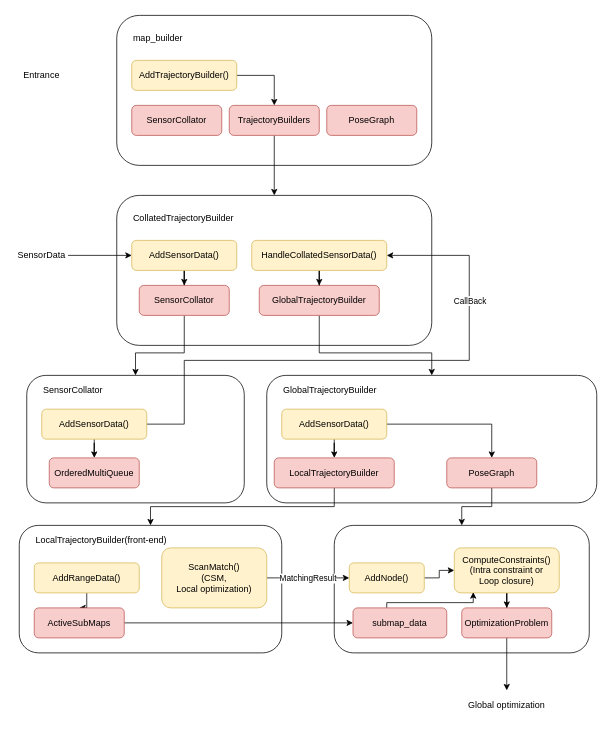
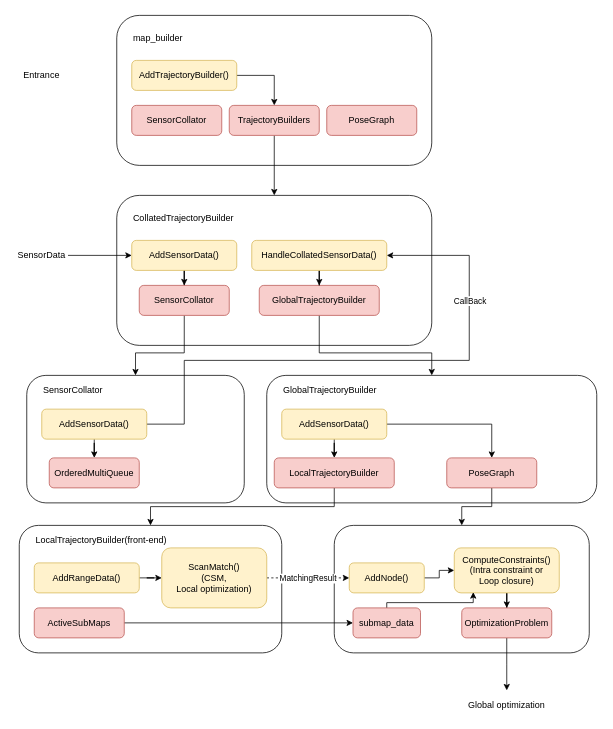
  <mxCell id="0" />
  <mxCell id="1" parent="0" />
  <mxCell id="2" value="" style="rounded=1;whiteSpace=wrap;html=1;align=left;horizontal=1;verticalAlign=top;" vertex="1" parent="1"><mxGeometry x="155" y="20" width="420" height="200" as="geometry" /></mxCell>
  <mxCell id="3" value="map_builder" style="text;html=1;strokeColor=none;fillColor=none;align=left;verticalAlign=middle;whiteSpace=wrap;rounded=0;" vertex="1" parent="1"><mxGeometry x="175" y="40" width="120" height="20" as="geometry" /></mxCell>
  <mxCell id="4" style="edgeStyle=orthogonalEdgeStyle;rounded=0;orthogonalLoop=1;jettySize=auto;html=1;" edge="1" parent="1" source="5" target="8"><mxGeometry relative="1" as="geometry"><Array as="points"><mxPoint x="365" y="100" /></Array></mxGeometry></mxCell>
  <mxCell id="5" value="AddTrajectoryBuilder()" style="rounded=1;whiteSpace=wrap;html=1;align=center;fillColor=#fff2cc;strokeColor=#d6b656;" vertex="1" parent="1"><mxGeometry x="175" y="80" width="140" height="40" as="geometry" /></mxCell>
  <mxCell id="6" value="SensorCollator" style="rounded=1;whiteSpace=wrap;html=1;align=center;fillColor=#f8cecc;strokeColor=#b85450;" vertex="1" parent="1"><mxGeometry x="175" y="140" width="120" height="40" as="geometry" /></mxCell>
  <mxCell id="7" style="edgeStyle=orthogonalEdgeStyle;rounded=0;orthogonalLoop=1;jettySize=auto;html=1;entryX=0.5;entryY=0;entryDx=0;entryDy=0;" edge="1" parent="1" source="8" target="10"><mxGeometry relative="1" as="geometry" /></mxCell>
  <mxCell id="8" value="TrajectoryBuilders" style="rounded=1;whiteSpace=wrap;html=1;align=center;fillColor=#f8cecc;strokeColor=#b85450;" vertex="1" parent="1"><mxGeometry x="305" y="140" width="120" height="40" as="geometry" /></mxCell>
  <mxCell id="9" value="PoseGraph" style="rounded=1;whiteSpace=wrap;html=1;align=center;fillColor=#f8cecc;strokeColor=#b85450;" vertex="1" parent="1"><mxGeometry x="435" y="140" width="120" height="40" as="geometry" /></mxCell>
  <mxCell id="10" value="" style="rounded=1;whiteSpace=wrap;html=1;align=left;horizontal=1;verticalAlign=top;" vertex="1" parent="1"><mxGeometry x="155" y="260" width="420" height="200" as="geometry" /></mxCell>
  <mxCell id="11" value="CollatedTrajectoryBuilder" style="text;html=1;strokeColor=none;fillColor=none;align=left;verticalAlign=middle;whiteSpace=wrap;rounded=0;" vertex="1" parent="1"><mxGeometry x="175" y="280" width="120" height="20" as="geometry" /></mxCell>
  <mxCell id="12" style="edgeStyle=orthogonalEdgeStyle;rounded=0;orthogonalLoop=1;jettySize=auto;html=1;entryX=0.5;entryY=0;entryDx=0;entryDy=0;" edge="1" parent="1" source="13" target="15"><mxGeometry relative="1" as="geometry" /></mxCell>
  <mxCell id="13" value="AddSensorData()" style="rounded=1;whiteSpace=wrap;html=1;align=center;fillColor=#fff2cc;strokeColor=#d6b656;" vertex="1" parent="1"><mxGeometry x="175" y="320" width="140" height="40" as="geometry" /></mxCell>
  <mxCell id="14" style="edgeStyle=orthogonalEdgeStyle;rounded=0;orthogonalLoop=1;jettySize=auto;html=1;" edge="1" parent="1" source="15" target="21"><mxGeometry relative="1" as="geometry"><Array as="points"><mxPoint x="245" y="470" /><mxPoint x="180" y="470" /></Array></mxGeometry></mxCell>
  <mxCell id="15" value="SensorCollator" style="rounded=1;whiteSpace=wrap;html=1;align=center;fillColor=#f8cecc;strokeColor=#b85450;" vertex="1" parent="1"><mxGeometry x="185" y="380" width="120" height="40" as="geometry" /></mxCell>
  <mxCell id="16" style="edgeStyle=orthogonalEdgeStyle;rounded=0;orthogonalLoop=1;jettySize=auto;html=1;" edge="1" parent="1" source="17" target="30"><mxGeometry relative="1" as="geometry"><Array as="points"><mxPoint x="425" y="470" /><mxPoint x="575" y="470" /></Array></mxGeometry></mxCell>
  <mxCell id="17" value="GlobalTrajectoryBuilder" style="rounded=1;whiteSpace=wrap;html=1;align=center;fillColor=#f8cecc;strokeColor=#b85450;" vertex="1" parent="1"><mxGeometry x="345" y="380" width="160" height="40" as="geometry" /></mxCell>
  <mxCell id="18" value="Entrance" style="text;html=1;strokeColor=none;fillColor=none;align=center;verticalAlign=middle;whiteSpace=wrap;rounded=0;" vertex="1" parent="1"><mxGeometry x="25" y="90" width="60" height="20" as="geometry" /></mxCell>
  <mxCell id="19" style="edgeStyle=orthogonalEdgeStyle;rounded=0;orthogonalLoop=1;jettySize=auto;html=1;entryX=0;entryY=0.5;entryDx=0;entryDy=0;" edge="1" parent="1" source="20" target="13"><mxGeometry relative="1" as="geometry" /></mxCell>
  <mxCell id="20" value="SensorData" style="text;html=1;strokeColor=none;fillColor=none;align=center;verticalAlign=middle;whiteSpace=wrap;rounded=0;" vertex="1" parent="1"><mxGeometry x="20" y="330" width="70" height="20" as="geometry" /></mxCell>
  <mxCell id="21" value="" style="rounded=1;whiteSpace=wrap;html=1;align=left;horizontal=1;verticalAlign=top;" vertex="1" parent="1"><mxGeometry x="35" y="500" width="290" height="170" as="geometry" /></mxCell>
  <mxCell id="22" value="SensorCollator" style="text;html=1;strokeColor=none;fillColor=none;align=left;verticalAlign=middle;whiteSpace=wrap;rounded=0;" vertex="1" parent="1"><mxGeometry x="55" y="510" width="120" height="20" as="geometry" /></mxCell>
  <mxCell id="23" value="OrderedMultiQueue" style="rounded=1;whiteSpace=wrap;html=1;align=center;fillColor=#f8cecc;strokeColor=#b85450;" vertex="1" parent="1"><mxGeometry x="65" y="610" width="120" height="40" as="geometry" /></mxCell>
  <mxCell id="24" style="edgeStyle=orthogonalEdgeStyle;rounded=0;orthogonalLoop=1;jettySize=auto;html=1;entryX=0.5;entryY=0;entryDx=0;entryDy=0;" edge="1" parent="1" source="27" target="23"><mxGeometry relative="1" as="geometry" /></mxCell>
  <mxCell id="25" style="edgeStyle=orthogonalEdgeStyle;rounded=0;orthogonalLoop=1;jettySize=auto;html=1;entryX=1;entryY=0.5;entryDx=0;entryDy=0;" edge="1" parent="1" source="27" target="29"><mxGeometry relative="1" as="geometry"><Array as="points"><mxPoint x="245" y="565" /><mxPoint x="245" y="480" /><mxPoint x="625" y="480" /><mxPoint x="625" y="340" /></Array></mxGeometry></mxCell>
  <mxCell id="26" value="CallBack" style="edgeLabel;html=1;align=center;verticalAlign=middle;resizable=0;points=[];" vertex="1" connectable="0" parent="25"><mxGeometry x="0.118" y="78" relative="1" as="geometry"><mxPoint x="87.5" y="-2" as="offset" /></mxGeometry></mxCell>
  <mxCell id="27" value="AddSensorData()" style="rounded=1;whiteSpace=wrap;html=1;align=center;fillColor=#fff2cc;strokeColor=#d6b656;" vertex="1" parent="1"><mxGeometry x="55" y="545" width="140" height="40" as="geometry" /></mxCell>
  <mxCell id="28" style="edgeStyle=orthogonalEdgeStyle;rounded=0;orthogonalLoop=1;jettySize=auto;html=1;entryX=0.5;entryY=0;entryDx=0;entryDy=0;" edge="1" parent="1" source="29" target="17"><mxGeometry relative="1" as="geometry" /></mxCell>
  <mxCell id="29" value="&lt;pre&gt;&lt;font face=&quot;Helvetica&quot; style=&quot;font-size: 12px&quot;&gt;HandleCollatedSensorData()&lt;/font&gt;&lt;/pre&gt;" style="rounded=1;whiteSpace=wrap;html=1;align=center;fillColor=#fff2cc;strokeColor=#d6b656;" vertex="1" parent="1"><mxGeometry x="335" y="320" width="180" height="40" as="geometry" /></mxCell>
  <mxCell id="30" value="" style="rounded=1;whiteSpace=wrap;html=1;align=left;horizontal=1;verticalAlign=top;" vertex="1" parent="1"><mxGeometry x="355" y="500" width="440" height="170" as="geometry" /></mxCell>
  <mxCell id="31" value="&lt;span style=&quot;text-align: center&quot;&gt;GlobalTrajectoryBuilder&lt;/span&gt;" style="text;html=1;strokeColor=none;fillColor=none;align=left;verticalAlign=middle;whiteSpace=wrap;rounded=0;" vertex="1" parent="1"><mxGeometry x="375" y="510" width="120" height="20" as="geometry" /></mxCell>
  <mxCell id="32" style="edgeStyle=orthogonalEdgeStyle;rounded=0;orthogonalLoop=1;jettySize=auto;html=1;entryX=0.5;entryY=0;entryDx=0;entryDy=0;" edge="1" parent="1" source="34" target="36"><mxGeometry relative="1" as="geometry" /></mxCell>
  <mxCell id="33" style="edgeStyle=orthogonalEdgeStyle;rounded=0;orthogonalLoop=1;jettySize=auto;html=1;" edge="1" parent="1" source="34" target="38"><mxGeometry relative="1" as="geometry" /></mxCell>
  <mxCell id="34" value="AddSensorData()" style="rounded=1;whiteSpace=wrap;html=1;align=center;fillColor=#fff2cc;strokeColor=#d6b656;" vertex="1" parent="1"><mxGeometry x="375" y="545" width="140" height="40" as="geometry" /></mxCell>
  <mxCell id="35" style="edgeStyle=orthogonalEdgeStyle;rounded=0;orthogonalLoop=1;jettySize=auto;html=1;entryX=0.5;entryY=0;entryDx=0;entryDy=0;" edge="1" parent="1" source="36" target="39"><mxGeometry relative="1" as="geometry" /></mxCell>
  <mxCell id="36" value="LocalTrajectoryBuilder" style="rounded=1;whiteSpace=wrap;html=1;align=center;fillColor=#f8cecc;strokeColor=#b85450;" vertex="1" parent="1"><mxGeometry x="365" y="610" width="160" height="40" as="geometry" /></mxCell>
  <mxCell id="37" style="edgeStyle=orthogonalEdgeStyle;rounded=0;orthogonalLoop=1;jettySize=auto;html=1;" edge="1" parent="1" source="38" target="40"><mxGeometry relative="1" as="geometry" /></mxCell>
  <mxCell id="38" value="PoseGraph" style="rounded=1;whiteSpace=wrap;html=1;align=center;fillColor=#f8cecc;strokeColor=#b85450;" vertex="1" parent="1"><mxGeometry x="595" y="610" width="120" height="40" as="geometry" /></mxCell>
  <mxCell id="39" value="" style="rounded=1;whiteSpace=wrap;html=1;align=left;horizontal=1;verticalAlign=top;" vertex="1" parent="1"><mxGeometry x="25" y="700" width="350" height="170" as="geometry" /></mxCell>
  <mxCell id="40" value="" style="rounded=1;whiteSpace=wrap;html=1;align=left;horizontal=1;verticalAlign=top;" vertex="1" parent="1"><mxGeometry x="445" y="700" width="340" height="170" as="geometry" /></mxCell>
  <mxCell id="41" value="&lt;span style=&quot;text-align: center&quot;&gt;LocalTrajectoryBuilder(front-end)&lt;/span&gt;" style="text;html=1;strokeColor=none;fillColor=none;align=left;verticalAlign=middle;whiteSpace=wrap;rounded=0;" vertex="1" parent="1"><mxGeometry x="45" y="710" width="220" height="20" as="geometry" /></mxCell>
- <mxCell id="42" style="edgeStyle=orthogonalEdgeStyle;rounded=0;orthogonalLoop=1;jettySize=auto;html=1;" edge="1" parent="1" source="43" target="48"><mxGeometry relative="1" as="geometry" /></mxCell>
+ <mxCell id="42" style="edgeStyle=orthogonalEdgeStyle;rounded=0;orthogonalLoop=1;jettySize=auto;html=1;" edge="1" parent="1" source="43" target="46"><mxGeometry relative="1" as="geometry" /></mxCell>
  <mxCell id="43" value="AddRangeData()" style="rounded=1;whiteSpace=wrap;html=1;align=center;fillColor=#fff2cc;strokeColor=#d6b656;" vertex="1" parent="1"><mxGeometry x="45" y="750" width="140" height="40" as="geometry" /></mxCell>
- <mxCell id="44" style="edgeStyle=orthogonalEdgeStyle;rounded=0;orthogonalLoop=1;jettySize=auto;html=1;entryX=0;entryY=0.5;entryDx=0;entryDy=0;" edge="1" parent="1" source="46" target="50"><mxGeometry relative="1" as="geometry" /></mxCell>
+ <mxCell id="44" style="edgeStyle=orthogonalEdgeStyle;rounded=0;orthogonalLoop=1;jettySize=auto;html=1;entryX=0;entryY=0.5;entryDx=0;entryDy=0;dashed=1;" edge="1" parent="1" source="46" target="50"><mxGeometry relative="1" as="geometry" /></mxCell>
  <mxCell id="45" value="MatchingResult" style="edgeLabel;html=1;align=center;verticalAlign=middle;resizable=0;points=[];" vertex="1" connectable="0" parent="44"><mxGeometry x="-0.179" y="1" relative="1" as="geometry"><mxPoint x="9" y="1" as="offset" /></mxGeometry></mxCell>
  <mxCell id="46" value="ScanMatch()&lt;br&gt;(CSM,&lt;br&gt;Local optimization)" style="rounded=1;whiteSpace=wrap;html=1;align=center;fillColor=#fff2cc;strokeColor=#d6b656;" vertex="1" parent="1"><mxGeometry x="215" y="730" width="140" height="80" as="geometry" /></mxCell>
  <mxCell id="47" style="edgeStyle=orthogonalEdgeStyle;rounded=0;orthogonalLoop=1;jettySize=auto;html=1;" edge="1" parent="1" source="48" target="54"><mxGeometry relative="1" as="geometry" /></mxCell>
  <mxCell id="48" value="ActiveSubMaps" style="rounded=1;whiteSpace=wrap;html=1;align=center;fillColor=#f8cecc;strokeColor=#b85450;" vertex="1" parent="1"><mxGeometry x="45" y="810" width="120" height="40" as="geometry" /></mxCell>
  <mxCell id="49" value="" style="edgeStyle=orthogonalEdgeStyle;rounded=0;orthogonalLoop=1;jettySize=auto;html=1;" edge="1" parent="1" source="50" target="52"><mxGeometry relative="1" as="geometry" /></mxCell>
  <mxCell id="50" value="AddNode()" style="rounded=1;whiteSpace=wrap;html=1;align=center;fillColor=#fff2cc;strokeColor=#d6b656;" vertex="1" parent="1"><mxGeometry x="465" y="750" width="100" height="40" as="geometry" /></mxCell>
  <mxCell id="51" style="edgeStyle=orthogonalEdgeStyle;rounded=0;orthogonalLoop=1;jettySize=auto;html=1;" edge="1" parent="1" source="52" target="56"><mxGeometry relative="1" as="geometry" /></mxCell>
  <mxCell id="52" value="ComputeConstraints()&lt;br&gt;(Intra constraint or &lt;br&gt;Loop closure)" style="rounded=1;whiteSpace=wrap;html=1;align=center;fillColor=#fff2cc;strokeColor=#d6b656;" vertex="1" parent="1"><mxGeometry x="605" y="730" width="140" height="60" as="geometry" /></mxCell>
  <mxCell id="53" style="edgeStyle=orthogonalEdgeStyle;rounded=0;orthogonalLoop=1;jettySize=auto;html=1;entryX=0.181;entryY=0.985;entryDx=0;entryDy=0;entryPerimeter=0;" edge="1" parent="1" source="54" target="52"><mxGeometry relative="1" as="geometry"><Array as="points"><mxPoint x="515" y="803" /><mxPoint x="630" y="803" /></Array></mxGeometry></mxCell>
- <mxCell id="54" value="submap_data" style="rounded=1;whiteSpace=wrap;html=1;align=center;fillColor=#f8cecc;strokeColor=#b85450;" vertex="1" parent="1"><mxGeometry x="470" y="810" width="125" height="40" as="geometry" /></mxCell>
+ <mxCell id="54" value="submap_data" style="rounded=1;whiteSpace=wrap;html=1;align=center;fillColor=#f8cecc;strokeColor=#b85450;" vertex="1" parent="1"><mxGeometry x="470" y="810" width="90" height="40" as="geometry" /></mxCell>
  <mxCell id="55" style="edgeStyle=orthogonalEdgeStyle;rounded=0;orthogonalLoop=1;jettySize=auto;html=1;" edge="1" parent="1" source="56"><mxGeometry relative="1" as="geometry"><mxPoint x="675" y="920" as="targetPoint" /></mxGeometry></mxCell>
  <mxCell id="56" value="OptimizationProblem" style="rounded=1;whiteSpace=wrap;html=1;align=center;fillColor=#f8cecc;strokeColor=#b85450;" vertex="1" parent="1"><mxGeometry x="615" y="810" width="120" height="40" as="geometry" /></mxCell>
  <mxCell id="57" value="Global optimization" style="text;html=1;strokeColor=none;fillColor=none;align=center;verticalAlign=middle;whiteSpace=wrap;rounded=0;" vertex="1" parent="1"><mxGeometry x="575" y="930" width="200" height="20" as="geometry" /></mxCell>
